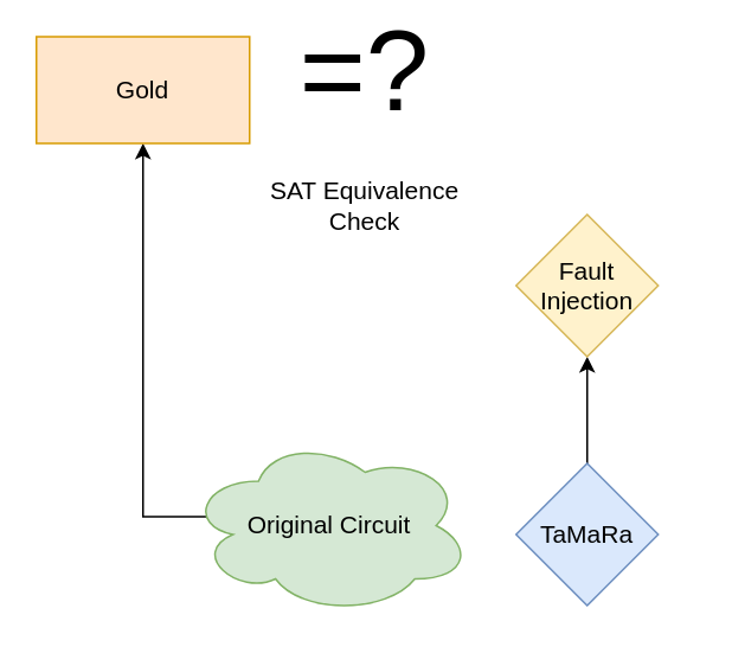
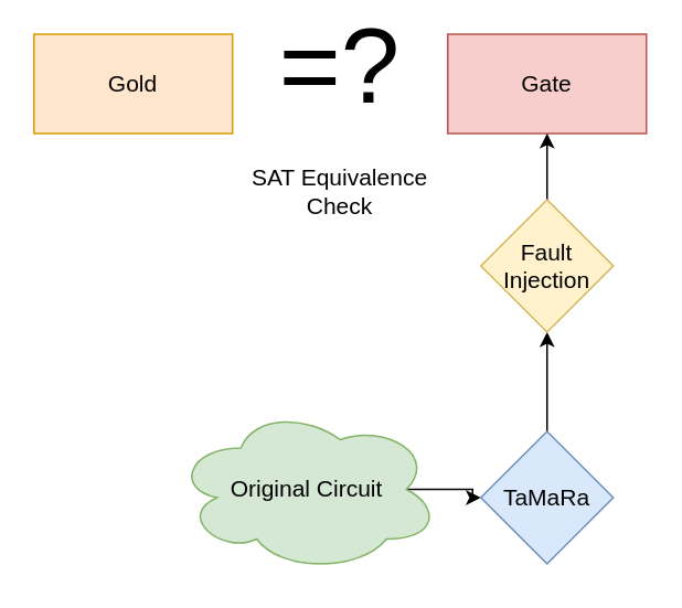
  <mxCell id="0" />
  <mxCell id="1" parent="0" />
- <mxCell id="2" style="edgeStyle=orthogonalEdgeStyle;rounded=0;orthogonalLoop=1;jettySize=auto;html=1;exitX=0.07;exitY=0.4;exitDx=0;exitDy=0;exitPerimeter=0;entryX=0.5;entryY=1;entryDx=0;entryDy=0;" edge="1" parent="1" source="4" target="5"><mxGeometry relative="1" as="geometry"><Array as="points"><mxPoint x="80" y="290" /></Array></mxGeometry></mxCell>
+ <mxCell id="3" style="edgeStyle=orthogonalEdgeStyle;rounded=0;orthogonalLoop=1;jettySize=auto;html=1;exitX=0.875;exitY=0.5;exitDx=0;exitDy=0;exitPerimeter=0;entryX=0;entryY=0.5;entryDx=0;entryDy=0;" edge="1" parent="1" source="4" target="8"><mxGeometry relative="1" as="geometry" /></mxCell>
  <mxCell id="4" value="&lt;font style=&quot;font-size: 14px;&quot;&gt;Original Circuit&lt;/font&gt;" style="ellipse;shape=cloud;whiteSpace=wrap;html=1;fillColor=#d5e8d4;strokeColor=#82b366;" vertex="1" parent="1"><mxGeometry x="105" y="245" width="160" height="100" as="geometry" /></mxCell>
  <mxCell id="5" value="&lt;font style=&quot;font-size: 14px;&quot;&gt;Gold&lt;/font&gt;" style="rounded=0;whiteSpace=wrap;html=1;fillColor=#ffe6cc;strokeColor=#d79b00;" vertex="1" parent="1"><mxGeometry x="20" y="20" width="120" height="60" as="geometry" /></mxCell>
+ <mxCell id="6" value="&lt;font style=&quot;font-size: 14px;&quot;&gt;Gate&lt;/font&gt;" style="rounded=0;whiteSpace=wrap;html=1;fillColor=#f8cecc;strokeColor=#b85450;" vertex="1" parent="1"><mxGeometry x="270" y="20" width="120" height="60" as="geometry" /></mxCell>
  <mxCell id="7" style="edgeStyle=orthogonalEdgeStyle;rounded=0;orthogonalLoop=1;jettySize=auto;html=1;exitX=0.5;exitY=0;exitDx=0;exitDy=0;entryX=0.5;entryY=1;entryDx=0;entryDy=0;" edge="1" parent="1" source="8" target="10"><mxGeometry relative="1" as="geometry" /></mxCell>
  <mxCell id="8" value="&lt;font style=&quot;font-size: 14px;&quot;&gt;TaMaRa&lt;/font&gt;" style="rhombus;whiteSpace=wrap;html=1;fillColor=#dae8fc;strokeColor=#6c8ebf;" vertex="1" parent="1"><mxGeometry x="290" y="260" width="80" height="80" as="geometry" /></mxCell>
+ <mxCell id="9" value="" style="edgeStyle=orthogonalEdgeStyle;rounded=0;orthogonalLoop=1;jettySize=auto;html=1;" edge="1" parent="1" source="10" target="6"><mxGeometry relative="1" as="geometry" /></mxCell>
  <mxCell id="10" value="&lt;font style=&quot;font-size: 14px;&quot;&gt;Fault&lt;/font&gt;&lt;div&gt;&lt;font style=&quot;font-size: 14px;&quot;&gt;Injection&lt;/font&gt;&lt;/div&gt;" style="rhombus;whiteSpace=wrap;html=1;fillColor=#fff2cc;strokeColor=#d6b656;" vertex="1" parent="1"><mxGeometry x="290" y="120" width="80" height="80" as="geometry" /></mxCell>
  <mxCell id="11" value="&lt;font style=&quot;font-size: 64px;&quot;&gt;=?&lt;/font&gt;" style="text;html=1;align=center;verticalAlign=middle;whiteSpace=wrap;rounded=0;" vertex="1" parent="1"><mxGeometry x="140" y="20" width="130" height="40" as="geometry" /></mxCell>
  <mxCell id="12" value="&lt;font style=&quot;font-size: 14px;&quot;&gt;SAT Equivalence Check&lt;/font&gt;" style="text;html=1;align=center;verticalAlign=middle;whiteSpace=wrap;rounded=0;" vertex="1" parent="1"><mxGeometry x="140" y="100" width="130" height="30" as="geometry" /></mxCell>
